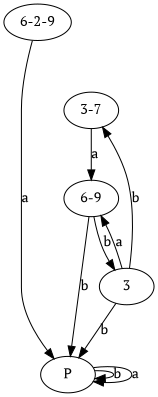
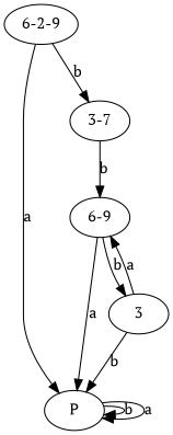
  digraph {
    bgcolor=white
    fontname="PT Serif"
    node [fontname="PT Serif"]
    edge [fontname="PT Serif"]
    P
    "6-2-9"
    "3-7"
    "6-9"
    n5 [label=3]
    P -> P [label=b]
    P -> P [label=a]
    "6-2-9" -> P [label=a]
-   n5 -> "3-7" [label=b]
-   "3-7" -> "6-9" [label=a]
-   "6-9" -> P [label=b]
+   "6-2-9" -> "3-7" [label=b]
+   "3-7" -> "6-9" [label=b]
+   "6-9" -> P [label=a]
    "6-9" -> n5 [label=b]
    n5 -> P [label=b]
    n5 -> "6-9" [label=a]
  }
